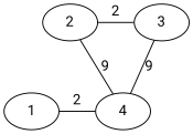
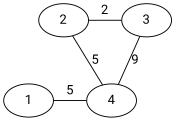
  graph {
    fontname="Roboto Mono"
    rankdir=TB
    node [fontname="Roboto Mono"]
    edge [fontname="Roboto Mono"]
    2
    3
    1
    4
    subgraph sub_1 {
      rank=same
      2
      3
    }
    subgraph sub_2 {
      rank=same
      1
      4
    }
    2 -- 3 [label=2]
-   2 -- 4 [label=9]
+   2 -- 4 [label=5]
    3 -- 4 [label=9]
-   1 -- 4 [label=2]
+   1 -- 4 [label=5]
  }
